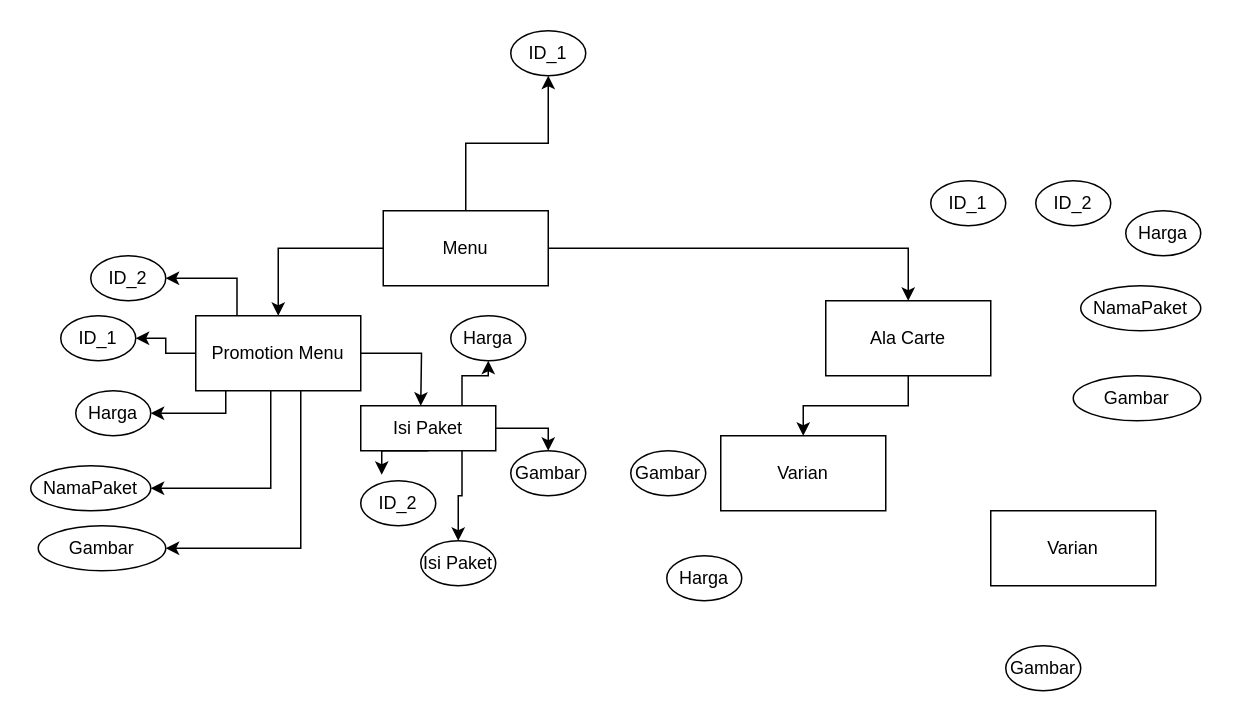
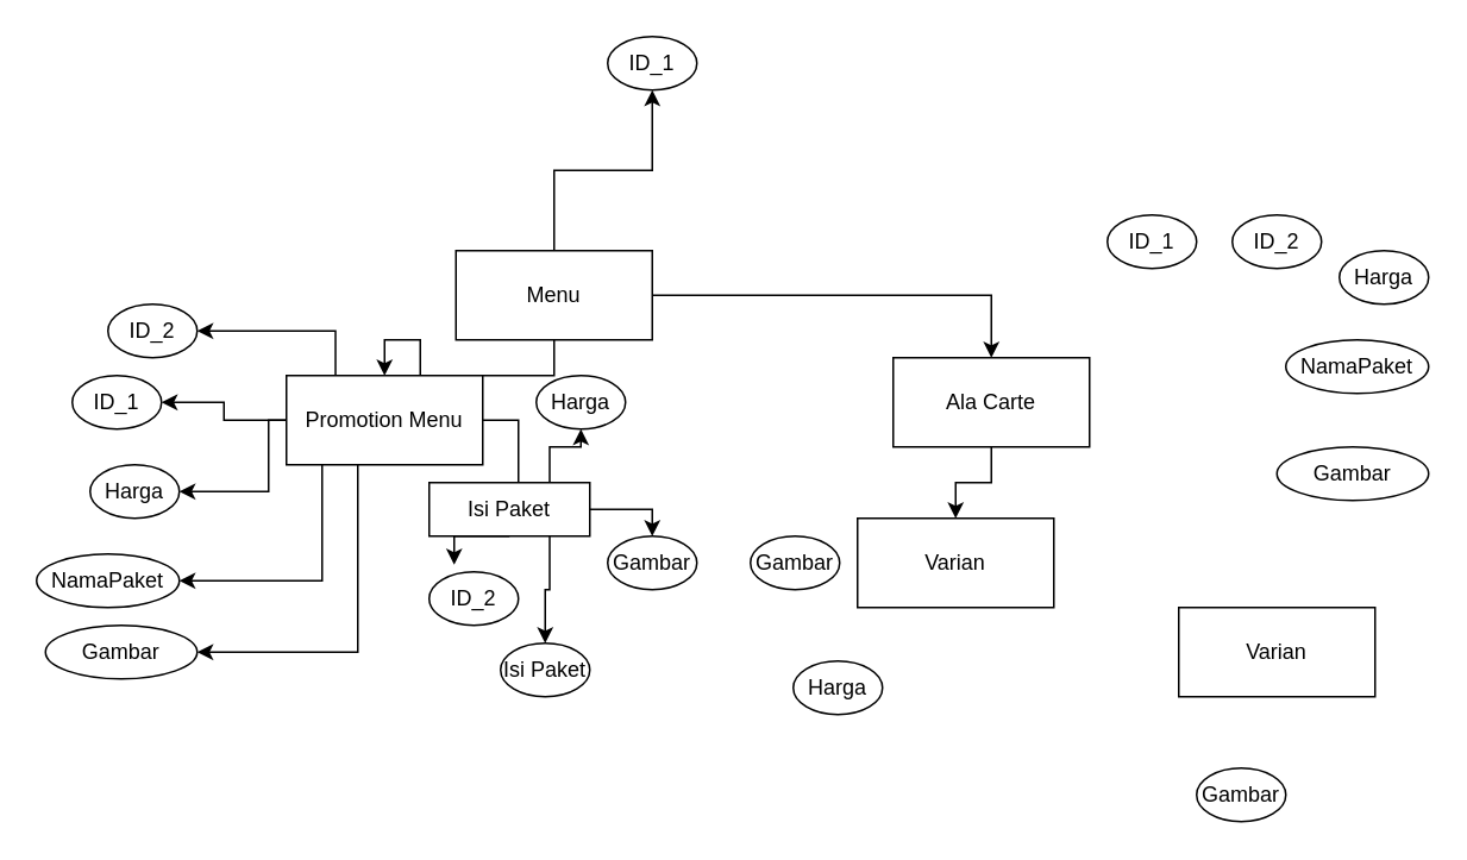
  <mxCell id="0" />
  <mxCell id="1" parent="0" />
  <mxCell id="2" style="edgeStyle=orthogonalEdgeStyle;rounded=0;orthogonalLoop=1;jettySize=auto;html=1;entryX=0.5;entryY=0;entryDx=0;entryDy=0;" parent="1" source="5" target="12" edge="1"><mxGeometry relative="1" as="geometry"><mxPoint x="180" y="145" as="targetPoint" /></mxGeometry></mxCell>
  <mxCell id="3" style="edgeStyle=orthogonalEdgeStyle;rounded=0;orthogonalLoop=1;jettySize=auto;html=1;entryX=0.5;entryY=0;entryDx=0;entryDy=0;" parent="1" source="5" target="14" edge="1"><mxGeometry relative="1" as="geometry" /></mxCell>
  <mxCell id="4" style="edgeStyle=orthogonalEdgeStyle;rounded=0;orthogonalLoop=1;jettySize=auto;html=1;exitX=0.5;exitY=0;exitDx=0;exitDy=0;" parent="1" source="5" target="25" edge="1"><mxGeometry relative="1" as="geometry" /></mxCell>
  <mxCell id="5" value="Menu" style="rounded=0;whiteSpace=wrap;html=1;" parent="1" vertex="1"><mxGeometry x="255" y="140" width="110" height="50" as="geometry" /></mxCell>
  <mxCell id="6" style="edgeStyle=orthogonalEdgeStyle;rounded=0;orthogonalLoop=1;jettySize=auto;html=1;entryX=1;entryY=0.5;entryDx=0;entryDy=0;" parent="1" source="12" target="15" edge="1"><mxGeometry relative="1" as="geometry" /></mxCell>
  <mxCell id="7" style="edgeStyle=orthogonalEdgeStyle;rounded=0;orthogonalLoop=1;jettySize=auto;html=1;entryX=1;entryY=0.5;entryDx=0;entryDy=0;" parent="1" source="12" target="16" edge="1"><mxGeometry relative="1" as="geometry"><mxPoint x="100" y="280" as="targetPoint" /><Array as="points"><mxPoint x="150" y="275" /></Array></mxGeometry></mxCell>
  <mxCell id="8" style="edgeStyle=orthogonalEdgeStyle;rounded=0;orthogonalLoop=1;jettySize=auto;html=1;exitX=0.432;exitY=0.965;exitDx=0;exitDy=0;entryX=1;entryY=0.5;entryDx=0;entryDy=0;exitPerimeter=0;" parent="1" source="12" target="17" edge="1"><mxGeometry relative="1" as="geometry"><mxPoint x="100" y="320" as="targetPoint" /><Array as="points"><mxPoint x="178" y="250" /><mxPoint x="180" y="250" /><mxPoint x="180" y="325" /></Array></mxGeometry></mxCell>
  <mxCell id="9" style="edgeStyle=orthogonalEdgeStyle;rounded=0;orthogonalLoop=1;jettySize=auto;html=1;entryX=1;entryY=0.5;entryDx=0;entryDy=0;" parent="1" source="12" target="18" edge="1"><mxGeometry relative="1" as="geometry"><Array as="points"><mxPoint x="200" y="365" /></Array></mxGeometry></mxCell>
  <mxCell id="10" style="edgeStyle=orthogonalEdgeStyle;rounded=0;orthogonalLoop=1;jettySize=auto;html=1;" parent="1" source="12" edge="1"><mxGeometry relative="1" as="geometry"><mxPoint x="280" y="270" as="targetPoint" /></mxGeometry></mxCell>
  <mxCell id="11" style="edgeStyle=orthogonalEdgeStyle;rounded=0;orthogonalLoop=1;jettySize=auto;html=1;exitX=0.25;exitY=0;exitDx=0;exitDy=0;entryX=1;entryY=0.5;entryDx=0;entryDy=0;" parent="1" source="12" target="24" edge="1"><mxGeometry relative="1" as="geometry" /></mxCell>
- <mxCell id="12" value="Promotion Menu" style="rounded=0;whiteSpace=wrap;html=1;" parent="1" vertex="1"><mxGeometry x="130" y="210" width="110" height="50" as="geometry" /></mxCell>
+ <mxCell id="12" value="Promotion Menu" style="rounded=0;whiteSpace=wrap;html=1;" parent="1" vertex="1"><mxGeometry x="160" y="210" width="110" height="50" as="geometry" /></mxCell>
  <mxCell id="13" style="edgeStyle=orthogonalEdgeStyle;rounded=0;orthogonalLoop=1;jettySize=auto;html=1;exitX=0.5;exitY=1;exitDx=0;exitDy=0;entryX=0.5;entryY=0;entryDx=0;entryDy=0;" parent="1" source="14" target="35" edge="1"><mxGeometry relative="1" as="geometry" /></mxCell>
- <mxCell id="14" value="Ala Carte" style="rounded=0;whiteSpace=wrap;html=1;" parent="1" vertex="1"><mxGeometry x="550" y="200" width="110" height="50" as="geometry" /></mxCell>
+ <mxCell id="14" value="Ala Carte" style="rounded=0;whiteSpace=wrap;html=1;" parent="1" vertex="1"><mxGeometry x="500" y="200" width="110" height="50" as="geometry" /></mxCell>
  <mxCell id="15" value="ID_1" style="ellipse;whiteSpace=wrap;html=1;" parent="1" vertex="1"><mxGeometry x="40" y="210" width="50" height="30" as="geometry" /></mxCell>
  <mxCell id="16" value="Harga" style="ellipse;whiteSpace=wrap;html=1;" parent="1" vertex="1"><mxGeometry x="50" y="260" width="50" height="30" as="geometry" /></mxCell>
  <mxCell id="17" value="NamaPaket" style="ellipse;whiteSpace=wrap;html=1;" parent="1" vertex="1"><mxGeometry x="20" y="310" width="80" height="30" as="geometry" /></mxCell>
  <mxCell id="18" value="Gambar" style="ellipse;whiteSpace=wrap;html=1;" parent="1" vertex="1"><mxGeometry x="25" y="350" width="85" height="30" as="geometry" /></mxCell>
  <mxCell id="19" style="edgeStyle=orthogonalEdgeStyle;rounded=0;orthogonalLoop=1;jettySize=auto;html=1;exitX=0.5;exitY=1;exitDx=0;exitDy=0;entryX=0.28;entryY=-0.133;entryDx=0;entryDy=0;entryPerimeter=0;" parent="1" source="23" target="26" edge="1"><mxGeometry relative="1" as="geometry" /></mxCell>
  <mxCell id="20" style="edgeStyle=orthogonalEdgeStyle;rounded=0;orthogonalLoop=1;jettySize=auto;html=1;exitX=0.75;exitY=1;exitDx=0;exitDy=0;entryX=0.5;entryY=0;entryDx=0;entryDy=0;" parent="1" source="23" target="27" edge="1"><mxGeometry relative="1" as="geometry" /></mxCell>
  <mxCell id="21" style="edgeStyle=orthogonalEdgeStyle;rounded=0;orthogonalLoop=1;jettySize=auto;html=1;exitX=1;exitY=0.5;exitDx=0;exitDy=0;entryX=0.5;entryY=0;entryDx=0;entryDy=0;" parent="1" source="23" target="28" edge="1"><mxGeometry relative="1" as="geometry" /></mxCell>
  <mxCell id="22" style="edgeStyle=orthogonalEdgeStyle;rounded=0;orthogonalLoop=1;jettySize=auto;html=1;exitX=0.75;exitY=0;exitDx=0;exitDy=0;" parent="1" source="23" target="29" edge="1"><mxGeometry relative="1" as="geometry"><Array as="points"><mxPoint x="308" y="250" /></Array></mxGeometry></mxCell>
  <mxCell id="23" value="Isi Paket" style="rounded=0;whiteSpace=wrap;html=1;" parent="1" vertex="1"><mxGeometry x="240" y="270" width="90" height="30" as="geometry" /></mxCell>
  <mxCell id="24" value="ID_2" style="ellipse;whiteSpace=wrap;html=1;" parent="1" vertex="1"><mxGeometry x="60" y="170" width="50" height="30" as="geometry" /></mxCell>
  <mxCell id="25" value="ID_1" style="ellipse;whiteSpace=wrap;html=1;" parent="1" vertex="1"><mxGeometry x="340" y="20" width="50" height="30" as="geometry" /></mxCell>
  <mxCell id="26" value="ID_2" style="ellipse;whiteSpace=wrap;html=1;" parent="1" vertex="1"><mxGeometry x="240" y="320" width="50" height="30" as="geometry" /></mxCell>
  <mxCell id="27" value="Isi Paket" style="ellipse;whiteSpace=wrap;html=1;" parent="1" vertex="1"><mxGeometry x="280" y="360" width="50" height="30" as="geometry" /></mxCell>
  <mxCell id="28" value="Gambar" style="ellipse;whiteSpace=wrap;html=1;" parent="1" vertex="1"><mxGeometry x="340" y="300" width="50" height="30" as="geometry" /></mxCell>
  <mxCell id="29" value="Harga" style="ellipse;whiteSpace=wrap;html=1;" parent="1" vertex="1"><mxGeometry x="300" y="210" width="50" height="30" as="geometry" /></mxCell>
  <mxCell id="30" value="Harga" style="ellipse;whiteSpace=wrap;html=1;" parent="1" vertex="1"><mxGeometry x="750" y="140" width="50" height="30" as="geometry" /></mxCell>
  <mxCell id="31" value="NamaPaket" style="ellipse;whiteSpace=wrap;html=1;" parent="1" vertex="1"><mxGeometry x="720" y="190" width="80" height="30" as="geometry" /></mxCell>
  <mxCell id="32" value="Gambar" style="ellipse;whiteSpace=wrap;html=1;" parent="1" vertex="1"><mxGeometry x="715" y="250" width="85" height="30" as="geometry" /></mxCell>
  <mxCell id="33" value="ID_1" style="ellipse;whiteSpace=wrap;html=1;" parent="1" vertex="1"><mxGeometry x="620" y="120" width="50" height="30" as="geometry" /></mxCell>
  <mxCell id="34" value="ID_2" style="ellipse;whiteSpace=wrap;html=1;" parent="1" vertex="1"><mxGeometry x="690" y="120" width="50" height="30" as="geometry" /></mxCell>
  <mxCell id="35" value="Varian" style="rounded=0;whiteSpace=wrap;html=1;" parent="1" vertex="1"><mxGeometry x="480" y="290" width="110" height="50" as="geometry" /></mxCell>
  <mxCell id="36" value="Harga" style="ellipse;whiteSpace=wrap;html=1;" parent="1" vertex="1"><mxGeometry x="444" y="370" width="50" height="30" as="geometry" /></mxCell>
  <mxCell id="37" value="Gambar" style="ellipse;whiteSpace=wrap;html=1;" parent="1" vertex="1"><mxGeometry x="420" y="300" width="50" height="30" as="geometry" /></mxCell>
  <mxCell id="38" value="Gambar" style="ellipse;whiteSpace=wrap;html=1;" parent="1" vertex="1"><mxGeometry x="670" y="430" width="50" height="30" as="geometry" /></mxCell>
  <mxCell id="39" value="Varian" style="rounded=0;whiteSpace=wrap;html=1;" vertex="1" parent="1"><mxGeometry x="660" y="340" width="110" height="50" as="geometry" /></mxCell>
